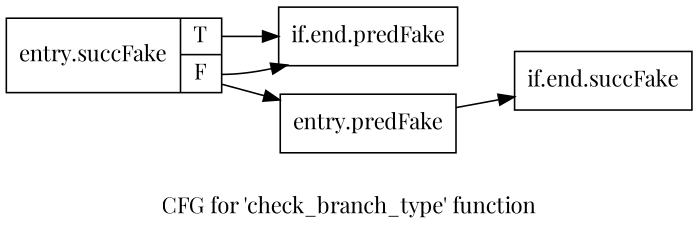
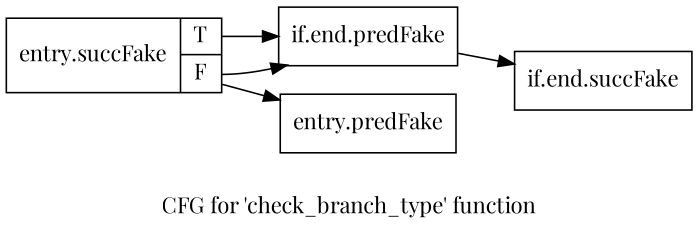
  digraph {
    fontname="Playfair Display"
    label="CFG for 'check_branch_type' function"
    rankdir=LR
    node [fontname="Playfair Display" shape=record filename="../../../../../src/cpp_files/libcpu.cpp" linenumber=16]
    edge [execusionnum=0 filename="../../../../../src/cpp_files/libcpu.cpp" fontname="Playfair Display"]
    n1 [label="{entry.predFake}" filename="" linenumber=""]
    n2 [label="{entry.succFake|{<s0>T|<s1>F}}" linenumber=11]
    n3 [label="{if.end.predFake}"]
    n4 [label="{if.end.succFake}"]
    n2 -> n1
    n2 -> n3 [tailport=s0]
    n2 -> n3 [tailport=s1 execusionnum="" filename=""]
-   n1 -> n4
+   n3 -> n4
  }
